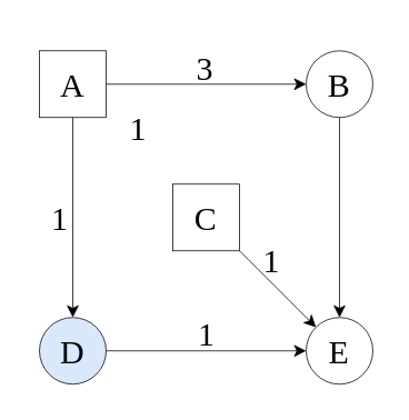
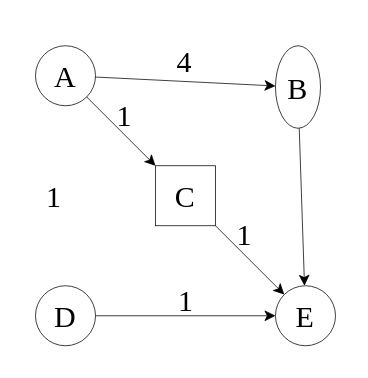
  <mxCell id="0" />
  <mxCell id="1" parent="0" />
- <mxCell id="2" value="&lt;font style=&quot;font-size: 20px;&quot; face=&quot;Times New Roman&quot;&gt;A&lt;/font&gt;" style="whiteSpace=wrap;html=1;aspect=fixed;strokeWidth=0.5;rounded=0;" parent="1" vertex="1"><mxGeometry x="23" y="30" width="40" height="40" as="geometry" /></mxCell>
+ <mxCell id="2" value="&lt;font style=&quot;font-size: 20px;&quot; face=&quot;Times New Roman&quot;&gt;A&lt;/font&gt;" style="ellipse;whiteSpace=wrap;html=1;aspect=fixed;strokeWidth=0.5;" parent="1" vertex="1"><mxGeometry x="23" y="30" width="40" height="40" as="geometry" /></mxCell>
  <mxCell id="3" value="&lt;font style=&quot;font-size: 20px;&quot; face=&quot;Times New Roman&quot;&gt;C&lt;/font&gt;" style="whiteSpace=wrap;html=1;aspect=fixed;strokeWidth=0.5;rounded=0;" parent="1" vertex="1"><mxGeometry x="103" y="110" width="40" height="40" as="geometry" /></mxCell>
- <mxCell id="4" value="&lt;font style=&quot;font-size: 20px;&quot; face=&quot;Times New Roman&quot;&gt;B&lt;/font&gt;" style="ellipse;whiteSpace=wrap;html=1;aspect=fixed;strokeWidth=0.5;" parent="1" vertex="1"><mxGeometry x="183" y="30" width="40" height="40" as="geometry" /></mxCell>
- <mxCell id="5" value="&lt;font style=&quot;font-size: 20px;&quot; face=&quot;Times New Roman&quot;&gt;D&lt;/font&gt;" style="ellipse;whiteSpace=wrap;html=1;aspect=fixed;strokeWidth=0.5;fillColor=#dae8fc;" parent="1" vertex="1"><mxGeometry x="23" y="190" width="40" height="40" as="geometry" /></mxCell>
+ <mxCell id="4" value="&lt;font style=&quot;font-size: 20px;&quot; face=&quot;Times New Roman&quot;&gt;B&lt;/font&gt;" style="ellipse;whiteSpace=wrap;html=1;aspect=fixed;strokeWidth=0.5;" parent="1" vertex="1"><mxGeometry x="183" y="30" width="30" height="55" as="geometry" /></mxCell>
+ <mxCell id="5" value="&lt;font style=&quot;font-size: 20px;&quot; face=&quot;Times New Roman&quot;&gt;D&lt;/font&gt;" style="ellipse;whiteSpace=wrap;html=1;aspect=fixed;strokeWidth=0.5;" parent="1" vertex="1"><mxGeometry x="23" y="190" width="40" height="40" as="geometry" /></mxCell>
  <mxCell id="6" value="&lt;font style=&quot;font-size: 20px;&quot; face=&quot;Times New Roman&quot;&gt;E&lt;/font&gt;" style="ellipse;whiteSpace=wrap;html=1;aspect=fixed;strokeWidth=0.5;" parent="1" vertex="1"><mxGeometry x="183" y="190" width="40" height="40" as="geometry" /></mxCell>
+ <mxCell id="7" value="" style="endArrow=classic;html=1;rounded=0;strokeWidth=0.5;" parent="1" source="2" target="3" edge="1"><mxGeometry width="50" height="50" relative="1" as="geometry"><mxPoint x="123" y="160" as="sourcePoint" /><mxPoint x="173" y="110" as="targetPoint" /></mxGeometry></mxCell>
  <mxCell id="8" value="" style="endArrow=classic;html=1;rounded=0;strokeWidth=0.5;" parent="1" source="3" target="6" edge="1"><mxGeometry width="50" height="50" relative="1" as="geometry"><mxPoint x="123" y="160" as="sourcePoint" /><mxPoint x="173" y="110" as="targetPoint" /></mxGeometry></mxCell>
- <mxCell id="9" value="" style="endArrow=classic;html=1;rounded=0;strokeWidth=0.5;" parent="1" source="2" target="5" edge="1"><mxGeometry width="50" height="50" relative="1" as="geometry"><mxPoint x="123" y="160" as="sourcePoint" /><mxPoint x="173" y="110" as="targetPoint" /></mxGeometry></mxCell>
  <mxCell id="10" value="" style="endArrow=classic;html=1;rounded=0;strokeWidth=0.5;" parent="1" source="5" target="6" edge="1"><mxGeometry width="50" height="50" relative="1" as="geometry"><mxPoint x="123" y="160" as="sourcePoint" /><mxPoint x="173" y="110" as="targetPoint" /></mxGeometry></mxCell>
  <mxCell id="11" value="" style="endArrow=classic;html=1;rounded=0;strokeWidth=0.5;" parent="1" source="4" target="6" edge="1"><mxGeometry width="50" height="50" relative="1" as="geometry"><mxPoint x="123" y="160" as="sourcePoint" /><mxPoint x="333" y="140" as="targetPoint" /></mxGeometry></mxCell>
  <mxCell id="12" value="" style="endArrow=classic;html=1;rounded=0;strokeWidth=0.5;" parent="1" source="2" target="4" edge="1"><mxGeometry width="50" height="50" relative="1" as="geometry"><mxPoint x="123" y="160" as="sourcePoint" /><mxPoint x="173" y="110" as="targetPoint" /></mxGeometry></mxCell>
  <mxCell id="13" value="&lt;font style=&quot;font-size: 20px;&quot; face=&quot;Times New Roman&quot;&gt;1&lt;/font&gt;" style="text;html=1;align=center;verticalAlign=middle;resizable=0;points=[];autosize=1;strokeColor=none;fillColor=none;strokeWidth=0.5;" parent="1" vertex="1"><mxGeometry x="147" y="135" width="30" height="40" as="geometry" /></mxCell>
  <mxCell id="14" value="&lt;font style=&quot;font-size: 20px;&quot; face=&quot;Times New Roman&quot;&gt;1&lt;/font&gt;" style="text;html=1;align=center;verticalAlign=middle;resizable=0;points=[];autosize=1;strokeColor=none;fillColor=none;strokeWidth=0.5;" parent="1" vertex="1"><mxGeometry x="67" y="56" width="30" height="40" as="geometry" /></mxCell>
- <mxCell id="15" value="&lt;font style=&quot;font-size: 20px;&quot; face=&quot;Times New Roman&quot;&gt;3&lt;/font&gt;" style="text;html=1;align=center;verticalAlign=middle;resizable=0;points=[];autosize=1;strokeColor=none;fillColor=none;strokeWidth=0.5;" parent="1" vertex="1"><mxGeometry x="107" y="20" width="30" height="40" as="geometry" /></mxCell>
+ <mxCell id="15" value="&lt;font style=&quot;font-size: 20px;&quot; face=&quot;Times New Roman&quot;&gt;4&lt;/font&gt;" style="text;html=1;align=center;verticalAlign=middle;resizable=0;points=[];autosize=1;strokeColor=none;fillColor=none;strokeWidth=0.5;" parent="1" vertex="1"><mxGeometry x="107" y="20" width="30" height="40" as="geometry" /></mxCell>
  <mxCell id="16" value="&lt;font style=&quot;font-size: 20px;&quot; face=&quot;Times New Roman&quot;&gt;1&lt;/font&gt;" style="text;html=1;align=center;verticalAlign=middle;resizable=0;points=[];autosize=1;strokeColor=none;fillColor=none;strokeWidth=0.5;" parent="1" vertex="1"><mxGeometry x="20" y="110" width="30" height="40" as="geometry" /></mxCell>
  <mxCell id="17" value="&lt;font style=&quot;font-size: 20px;&quot; face=&quot;Times New Roman&quot;&gt;1&lt;/font&gt;" style="text;html=1;align=center;verticalAlign=middle;resizable=0;points=[];autosize=1;strokeColor=none;fillColor=none;strokeWidth=0.5;" parent="1" vertex="1"><mxGeometry x="108" y="179" width="30" height="40" as="geometry" /></mxCell>
